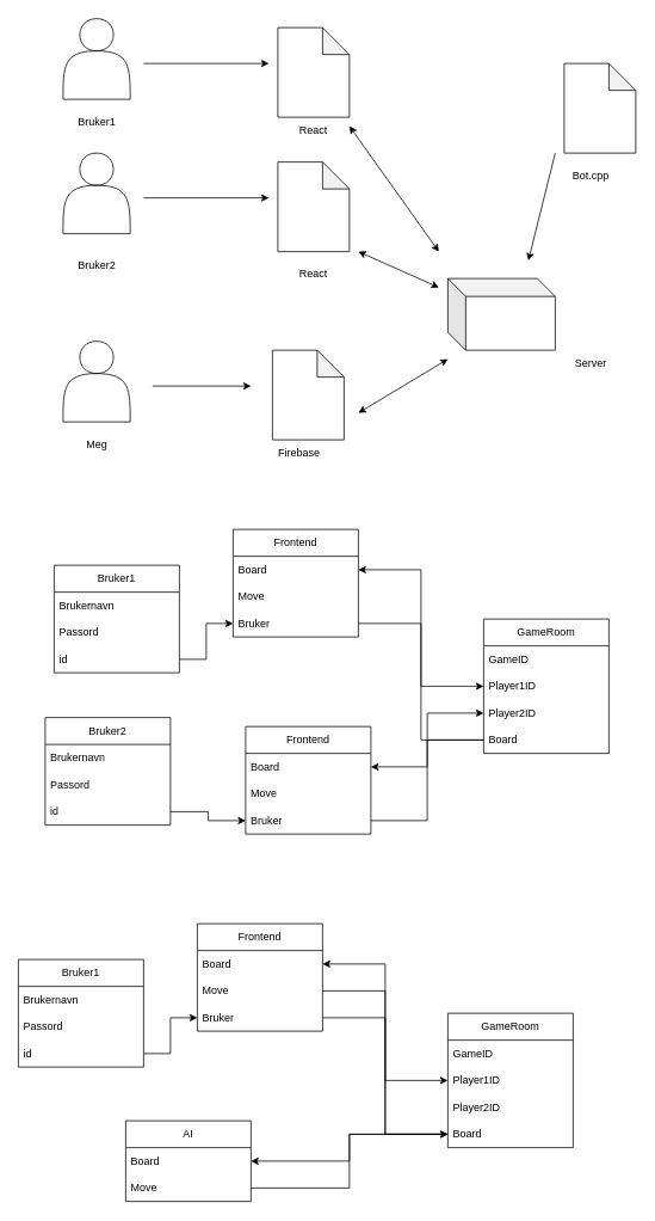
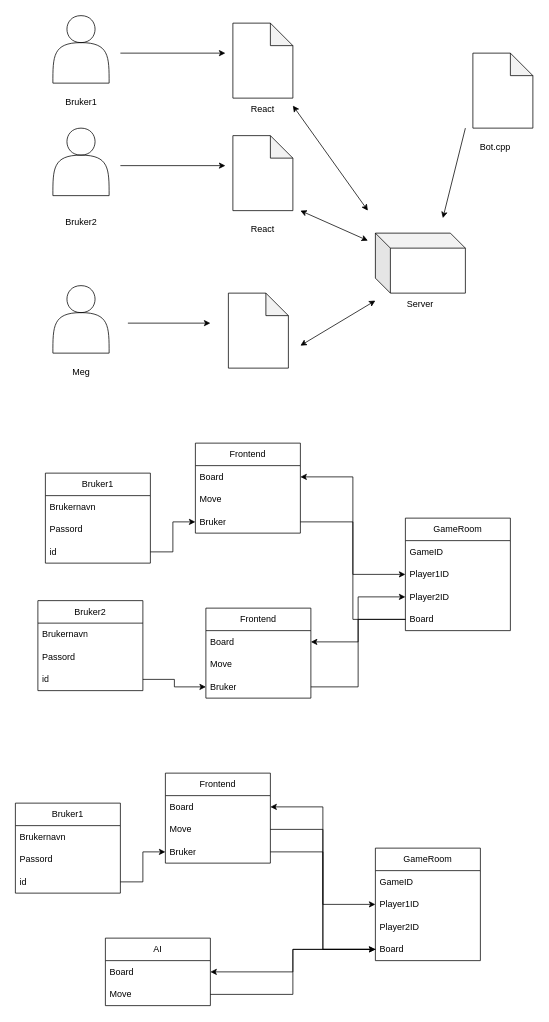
  <mxCell id="0" />
  <mxCell id="1" parent="0" />
  <mxCell id="2" value="" style="endArrow=classic;html=1;rounded=0;" edge="1" parent="1"><mxGeometry width="50" height="50" relative="1" as="geometry"><mxPoint x="160" y="220" as="sourcePoint" /><mxPoint x="300" y="220" as="targetPoint" /></mxGeometry></mxCell>
  <mxCell id="3" value="" style="shape=cube;whiteSpace=wrap;html=1;boundedLbl=1;backgroundOutline=1;darkOpacity=0.05;darkOpacity2=0.1;" vertex="1" parent="1"><mxGeometry x="500" y="310" width="120" height="80" as="geometry" /></mxCell>
  <mxCell id="4" value="" style="shape=note;whiteSpace=wrap;html=1;backgroundOutline=1;darkOpacity=0.05;" vertex="1" parent="1"><mxGeometry x="310" y="180" width="80" height="100" as="geometry" /></mxCell>
  <mxCell id="5" value="" style="shape=actor;whiteSpace=wrap;html=1;" vertex="1" parent="1"><mxGeometry x="70" y="380" width="75" height="90" as="geometry" /></mxCell>
  <mxCell id="6" value="" style="shape=actor;whiteSpace=wrap;html=1;" vertex="1" parent="1"><mxGeometry x="70" y="170" width="75" height="90" as="geometry" /></mxCell>
  <mxCell id="7" value="" style="shape=note;whiteSpace=wrap;html=1;backgroundOutline=1;darkOpacity=0.05;" vertex="1" parent="1"><mxGeometry x="304" y="390" width="80" height="100" as="geometry" /></mxCell>
  <mxCell id="8" value="" style="endArrow=classic;html=1;rounded=0;" edge="1" parent="1"><mxGeometry width="50" height="50" relative="1" as="geometry"><mxPoint x="170" y="430" as="sourcePoint" /><mxPoint x="280" y="430" as="targetPoint" /></mxGeometry></mxCell>
  <mxCell id="9" value="Bruker2" style="text;html=1;align=center;verticalAlign=middle;whiteSpace=wrap;rounded=0;" vertex="1" parent="1"><mxGeometry x="77.5" y="280" width="60" height="30" as="geometry" /></mxCell>
  <mxCell id="10" value="Meg" style="text;html=1;align=center;verticalAlign=middle;whiteSpace=wrap;rounded=0;" vertex="1" parent="1"><mxGeometry x="77.5" y="480" width="60" height="30" as="geometry" /></mxCell>
  <mxCell id="11" value="React" style="text;html=1;align=center;verticalAlign=middle;whiteSpace=wrap;rounded=0;" vertex="1" parent="1"><mxGeometry x="320" y="290" width="60" height="30" as="geometry" /></mxCell>
  <mxCell id="12" value="" style="shape=note;whiteSpace=wrap;html=1;backgroundOutline=1;darkOpacity=0.05;" vertex="1" parent="1"><mxGeometry x="630" y="70" width="80" height="100" as="geometry" /></mxCell>
  <mxCell id="13" value="Bot.cpp" style="text;html=1;align=center;verticalAlign=middle;whiteSpace=wrap;rounded=0;" vertex="1" parent="1"><mxGeometry x="630" y="180" width="60" height="30" as="geometry" /></mxCell>
  <mxCell id="14" value="" style="endArrow=classic;html=1;rounded=0;" edge="1" parent="1"><mxGeometry width="50" height="50" relative="1" as="geometry"><mxPoint x="160" y="70" as="sourcePoint" /><mxPoint x="300" y="70" as="targetPoint" /></mxGeometry></mxCell>
  <mxCell id="15" value="" style="shape=note;whiteSpace=wrap;html=1;backgroundOutline=1;darkOpacity=0.05;" vertex="1" parent="1"><mxGeometry x="310" y="30" width="80" height="100" as="geometry" /></mxCell>
  <mxCell id="16" value="" style="shape=actor;whiteSpace=wrap;html=1;" vertex="1" parent="1"><mxGeometry x="70" y="20" width="75" height="90" as="geometry" /></mxCell>
  <mxCell id="17" value="Bruker1" style="text;html=1;align=center;verticalAlign=middle;whiteSpace=wrap;rounded=0;" vertex="1" parent="1"><mxGeometry x="77.5" y="120" width="60" height="30" as="geometry" /></mxCell>
  <mxCell id="18" value="React" style="text;html=1;align=center;verticalAlign=middle;whiteSpace=wrap;rounded=0;" vertex="1" parent="1"><mxGeometry x="320" y="130" width="60" height="30" as="geometry" /></mxCell>
- <mxCell id="19" value="Firebase" style="text;html=1;align=center;verticalAlign=middle;whiteSpace=wrap;rounded=0;" vertex="1" parent="1"><mxGeometry x="304" y="490" width="60" height="30" as="geometry" /></mxCell>
  <mxCell id="20" value="" style="endArrow=classic;html=1;rounded=0;" edge="1" parent="1"><mxGeometry width="50" height="50" relative="1" as="geometry"><mxPoint x="620" y="170" as="sourcePoint" /><mxPoint x="590" y="290" as="targetPoint" /></mxGeometry></mxCell>
- <mxCell id="21" value="Server" style="text;html=1;align=center;verticalAlign=middle;whiteSpace=wrap;rounded=0;" vertex="1" parent="1"><mxGeometry x="630" y="390" width="60" height="30" as="geometry" /></mxCell>
+ <mxCell id="21" value="Server" style="text;html=1;align=center;verticalAlign=middle;whiteSpace=wrap;rounded=0;" vertex="1" parent="1"><mxGeometry x="530" y="390" width="60" height="30" as="geometry" /></mxCell>
  <mxCell id="22" value="" style="endArrow=classic;startArrow=classic;html=1;rounded=0;" edge="1" parent="1"><mxGeometry width="50" height="50" relative="1" as="geometry"><mxPoint x="390" y="140" as="sourcePoint" /><mxPoint x="490" y="280" as="targetPoint" /></mxGeometry></mxCell>
  <mxCell id="23" value="" style="endArrow=classic;startArrow=classic;html=1;rounded=0;" edge="1" parent="1"><mxGeometry width="50" height="50" relative="1" as="geometry"><mxPoint x="400" y="280" as="sourcePoint" /><mxPoint x="490" y="320" as="targetPoint" /></mxGeometry></mxCell>
  <mxCell id="24" value="" style="endArrow=classic;startArrow=classic;html=1;rounded=0;" edge="1" parent="1"><mxGeometry width="50" height="50" relative="1" as="geometry"><mxPoint x="400" y="460" as="sourcePoint" /><mxPoint x="500" y="400" as="targetPoint" /></mxGeometry></mxCell>
  <mxCell id="25" value="Bruker1" style="swimlane;fontStyle=0;childLayout=stackLayout;horizontal=1;startSize=30;horizontalStack=0;resizeParent=1;resizeParentMax=0;resizeLast=0;collapsible=1;marginBottom=0;whiteSpace=wrap;html=1;" vertex="1" parent="1"><mxGeometry x="60" y="630" width="140" height="120" as="geometry" /></mxCell>
  <mxCell id="26" value="Brukernavn" style="text;strokeColor=none;fillColor=none;align=left;verticalAlign=middle;spacingLeft=4;spacingRight=4;overflow=hidden;points=[[0,0.5],[1,0.5]];portConstraint=eastwest;rotatable=0;whiteSpace=wrap;html=1;" vertex="1" parent="25"><mxGeometry y="30" width="140" height="30" as="geometry" /></mxCell>
  <mxCell id="27" value="Passord" style="text;strokeColor=none;fillColor=none;align=left;verticalAlign=middle;spacingLeft=4;spacingRight=4;overflow=hidden;points=[[0,0.5],[1,0.5]];portConstraint=eastwest;rotatable=0;whiteSpace=wrap;html=1;" vertex="1" parent="25"><mxGeometry y="60" width="140" height="30" as="geometry" /></mxCell>
  <mxCell id="28" value="id" style="text;strokeColor=none;fillColor=none;align=left;verticalAlign=middle;spacingLeft=4;spacingRight=4;overflow=hidden;points=[[0,0.5],[1,0.5]];portConstraint=eastwest;rotatable=0;whiteSpace=wrap;html=1;" vertex="1" parent="25"><mxGeometry y="90" width="140" height="30" as="geometry" /></mxCell>
  <mxCell id="29" value="Bruker2" style="swimlane;fontStyle=0;childLayout=stackLayout;horizontal=1;startSize=30;horizontalStack=0;resizeParent=1;resizeParentMax=0;resizeLast=0;collapsible=1;marginBottom=0;whiteSpace=wrap;html=1;" vertex="1" parent="1"><mxGeometry x="50" y="800" width="140" height="120" as="geometry" /></mxCell>
  <mxCell id="30" value="Brukernavn" style="text;strokeColor=none;fillColor=none;align=left;verticalAlign=middle;spacingLeft=4;spacingRight=4;overflow=hidden;points=[[0,0.5],[1,0.5]];portConstraint=eastwest;rotatable=0;whiteSpace=wrap;html=1;" vertex="1" parent="29"><mxGeometry y="30" width="140" height="30" as="geometry" /></mxCell>
  <mxCell id="31" value="Passord" style="text;strokeColor=none;fillColor=none;align=left;verticalAlign=middle;spacingLeft=4;spacingRight=4;overflow=hidden;points=[[0,0.5],[1,0.5]];portConstraint=eastwest;rotatable=0;whiteSpace=wrap;html=1;" vertex="1" parent="29"><mxGeometry y="60" width="140" height="30" as="geometry" /></mxCell>
  <mxCell id="32" value="id" style="text;strokeColor=none;fillColor=none;align=left;verticalAlign=middle;spacingLeft=4;spacingRight=4;overflow=hidden;points=[[0,0.5],[1,0.5]];portConstraint=eastwest;rotatable=0;whiteSpace=wrap;html=1;" vertex="1" parent="29"><mxGeometry y="90" width="140" height="30" as="geometry" /></mxCell>
  <mxCell id="33" value="GameRoom" style="swimlane;fontStyle=0;childLayout=stackLayout;horizontal=1;startSize=30;horizontalStack=0;resizeParent=1;resizeParentMax=0;resizeLast=0;collapsible=1;marginBottom=0;whiteSpace=wrap;html=1;" vertex="1" parent="1"><mxGeometry x="540" y="690" width="140" height="150" as="geometry" /></mxCell>
  <mxCell id="34" value="GameID" style="text;strokeColor=none;fillColor=none;align=left;verticalAlign=middle;spacingLeft=4;spacingRight=4;overflow=hidden;points=[[0,0.5],[1,0.5]];portConstraint=eastwest;rotatable=0;whiteSpace=wrap;html=1;" vertex="1" parent="33"><mxGeometry y="30" width="140" height="30" as="geometry" /></mxCell>
  <mxCell id="35" value="Player1ID" style="text;strokeColor=none;fillColor=none;align=left;verticalAlign=middle;spacingLeft=4;spacingRight=4;overflow=hidden;points=[[0,0.5],[1,0.5]];portConstraint=eastwest;rotatable=0;whiteSpace=wrap;html=1;" vertex="1" parent="33"><mxGeometry y="60" width="140" height="30" as="geometry" /></mxCell>
  <mxCell id="36" value="Player2ID" style="text;strokeColor=none;fillColor=none;align=left;verticalAlign=middle;spacingLeft=4;spacingRight=4;overflow=hidden;points=[[0,0.5],[1,0.5]];portConstraint=eastwest;rotatable=0;whiteSpace=wrap;html=1;" vertex="1" parent="33"><mxGeometry y="90" width="140" height="30" as="geometry" /></mxCell>
  <mxCell id="37" value="Board" style="text;strokeColor=none;fillColor=none;align=left;verticalAlign=middle;spacingLeft=4;spacingRight=4;overflow=hidden;points=[[0,0.5],[1,0.5]];portConstraint=eastwest;rotatable=0;whiteSpace=wrap;html=1;" vertex="1" parent="33"><mxGeometry y="120" width="140" height="30" as="geometry" /></mxCell>
  <mxCell id="38" value="Frontend" style="swimlane;fontStyle=0;childLayout=stackLayout;horizontal=1;startSize=30;horizontalStack=0;resizeParent=1;resizeParentMax=0;resizeLast=0;collapsible=1;marginBottom=0;whiteSpace=wrap;html=1;" vertex="1" parent="1"><mxGeometry x="260" y="590" width="140" height="120" as="geometry" /></mxCell>
  <mxCell id="39" value="Board" style="text;strokeColor=none;fillColor=none;align=left;verticalAlign=middle;spacingLeft=4;spacingRight=4;overflow=hidden;points=[[0,0.5],[1,0.5]];portConstraint=eastwest;rotatable=0;whiteSpace=wrap;html=1;" vertex="1" parent="38"><mxGeometry y="30" width="140" height="30" as="geometry" /></mxCell>
  <mxCell id="40" value="Move" style="text;strokeColor=none;fillColor=none;align=left;verticalAlign=middle;spacingLeft=4;spacingRight=4;overflow=hidden;points=[[0,0.5],[1,0.5]];portConstraint=eastwest;rotatable=0;whiteSpace=wrap;html=1;" vertex="1" parent="38"><mxGeometry y="60" width="140" height="30" as="geometry" /></mxCell>
  <mxCell id="41" value="Bruker" style="text;strokeColor=none;fillColor=none;align=left;verticalAlign=middle;spacingLeft=4;spacingRight=4;overflow=hidden;points=[[0,0.5],[1,0.5]];portConstraint=eastwest;rotatable=0;whiteSpace=wrap;html=1;" vertex="1" parent="38"><mxGeometry y="90" width="140" height="30" as="geometry" /></mxCell>
  <mxCell id="42" style="edgeStyle=orthogonalEdgeStyle;rounded=0;orthogonalLoop=1;jettySize=auto;html=1;" edge="1" parent="1" source="28" target="41"><mxGeometry relative="1" as="geometry" /></mxCell>
  <mxCell id="43" style="edgeStyle=orthogonalEdgeStyle;rounded=0;orthogonalLoop=1;jettySize=auto;html=1;exitX=0;exitY=0.5;exitDx=0;exitDy=0;entryX=1;entryY=0.5;entryDx=0;entryDy=0;" edge="1" parent="1" source="37" target="39"><mxGeometry relative="1" as="geometry" /></mxCell>
  <mxCell id="44" value="Frontend" style="swimlane;fontStyle=0;childLayout=stackLayout;horizontal=1;startSize=30;horizontalStack=0;resizeParent=1;resizeParentMax=0;resizeLast=0;collapsible=1;marginBottom=0;whiteSpace=wrap;html=1;" vertex="1" parent="1"><mxGeometry x="274" y="810" width="140" height="120" as="geometry" /></mxCell>
  <mxCell id="45" value="Board" style="text;strokeColor=none;fillColor=none;align=left;verticalAlign=middle;spacingLeft=4;spacingRight=4;overflow=hidden;points=[[0,0.5],[1,0.5]];portConstraint=eastwest;rotatable=0;whiteSpace=wrap;html=1;" vertex="1" parent="44"><mxGeometry y="30" width="140" height="30" as="geometry" /></mxCell>
  <mxCell id="46" value="Move" style="text;strokeColor=none;fillColor=none;align=left;verticalAlign=middle;spacingLeft=4;spacingRight=4;overflow=hidden;points=[[0,0.5],[1,0.5]];portConstraint=eastwest;rotatable=0;whiteSpace=wrap;html=1;" vertex="1" parent="44"><mxGeometry y="60" width="140" height="30" as="geometry" /></mxCell>
  <mxCell id="47" value="Bruker" style="text;strokeColor=none;fillColor=none;align=left;verticalAlign=middle;spacingLeft=4;spacingRight=4;overflow=hidden;points=[[0,0.5],[1,0.5]];portConstraint=eastwest;rotatable=0;whiteSpace=wrap;html=1;" vertex="1" parent="44"><mxGeometry y="90" width="140" height="30" as="geometry" /></mxCell>
  <mxCell id="48" style="edgeStyle=orthogonalEdgeStyle;rounded=0;orthogonalLoop=1;jettySize=auto;html=1;exitX=1;exitY=0.5;exitDx=0;exitDy=0;entryX=0;entryY=0.5;entryDx=0;entryDy=0;" edge="1" parent="1" source="32" target="47"><mxGeometry relative="1" as="geometry" /></mxCell>
  <mxCell id="49" style="edgeStyle=orthogonalEdgeStyle;rounded=0;orthogonalLoop=1;jettySize=auto;html=1;exitX=1;exitY=0.5;exitDx=0;exitDy=0;entryX=0;entryY=0.5;entryDx=0;entryDy=0;" edge="1" parent="1" source="41" target="35"><mxGeometry relative="1" as="geometry" /></mxCell>
  <mxCell id="50" style="edgeStyle=orthogonalEdgeStyle;rounded=0;orthogonalLoop=1;jettySize=auto;html=1;exitX=1;exitY=0.5;exitDx=0;exitDy=0;" edge="1" parent="1" source="47" target="36"><mxGeometry relative="1" as="geometry" /></mxCell>
  <mxCell id="51" value="Bruker1" style="swimlane;fontStyle=0;childLayout=stackLayout;horizontal=1;startSize=30;horizontalStack=0;resizeParent=1;resizeParentMax=0;resizeLast=0;collapsible=1;marginBottom=0;whiteSpace=wrap;html=1;" vertex="1" parent="1"><mxGeometry x="20" y="1070" width="140" height="120" as="geometry" /></mxCell>
  <mxCell id="52" value="Brukernavn" style="text;strokeColor=none;fillColor=none;align=left;verticalAlign=middle;spacingLeft=4;spacingRight=4;overflow=hidden;points=[[0,0.5],[1,0.5]];portConstraint=eastwest;rotatable=0;whiteSpace=wrap;html=1;" vertex="1" parent="51"><mxGeometry y="30" width="140" height="30" as="geometry" /></mxCell>
  <mxCell id="53" value="Passord" style="text;strokeColor=none;fillColor=none;align=left;verticalAlign=middle;spacingLeft=4;spacingRight=4;overflow=hidden;points=[[0,0.5],[1,0.5]];portConstraint=eastwest;rotatable=0;whiteSpace=wrap;html=1;" vertex="1" parent="51"><mxGeometry y="60" width="140" height="30" as="geometry" /></mxCell>
  <mxCell id="54" value="id" style="text;strokeColor=none;fillColor=none;align=left;verticalAlign=middle;spacingLeft=4;spacingRight=4;overflow=hidden;points=[[0,0.5],[1,0.5]];portConstraint=eastwest;rotatable=0;whiteSpace=wrap;html=1;" vertex="1" parent="51"><mxGeometry y="90" width="140" height="30" as="geometry" /></mxCell>
  <mxCell id="55" value="GameRoom" style="swimlane;fontStyle=0;childLayout=stackLayout;horizontal=1;startSize=30;horizontalStack=0;resizeParent=1;resizeParentMax=0;resizeLast=0;collapsible=1;marginBottom=0;whiteSpace=wrap;html=1;" vertex="1" parent="1"><mxGeometry x="500" y="1130" width="140" height="150" as="geometry" /></mxCell>
  <mxCell id="56" value="GameID" style="text;strokeColor=none;fillColor=none;align=left;verticalAlign=middle;spacingLeft=4;spacingRight=4;overflow=hidden;points=[[0,0.5],[1,0.5]];portConstraint=eastwest;rotatable=0;whiteSpace=wrap;html=1;" vertex="1" parent="55"><mxGeometry y="30" width="140" height="30" as="geometry" /></mxCell>
  <mxCell id="57" value="Player1ID" style="text;strokeColor=none;fillColor=none;align=left;verticalAlign=middle;spacingLeft=4;spacingRight=4;overflow=hidden;points=[[0,0.5],[1,0.5]];portConstraint=eastwest;rotatable=0;whiteSpace=wrap;html=1;" vertex="1" parent="55"><mxGeometry y="60" width="140" height="30" as="geometry" /></mxCell>
  <mxCell id="58" value="Player2ID" style="text;strokeColor=none;fillColor=none;align=left;verticalAlign=middle;spacingLeft=4;spacingRight=4;overflow=hidden;points=[[0,0.5],[1,0.5]];portConstraint=eastwest;rotatable=0;whiteSpace=wrap;html=1;" vertex="1" parent="55"><mxGeometry y="90" width="140" height="30" as="geometry" /></mxCell>
  <mxCell id="59" value="Board" style="text;strokeColor=none;fillColor=none;align=left;verticalAlign=middle;spacingLeft=4;spacingRight=4;overflow=hidden;points=[[0,0.5],[1,0.5]];portConstraint=eastwest;rotatable=0;whiteSpace=wrap;html=1;" vertex="1" parent="55"><mxGeometry y="120" width="140" height="30" as="geometry" /></mxCell>
  <mxCell id="60" value="Frontend" style="swimlane;fontStyle=0;childLayout=stackLayout;horizontal=1;startSize=30;horizontalStack=0;resizeParent=1;resizeParentMax=0;resizeLast=0;collapsible=1;marginBottom=0;whiteSpace=wrap;html=1;" vertex="1" parent="1"><mxGeometry x="220" y="1030" width="140" height="120" as="geometry" /></mxCell>
  <mxCell id="61" value="Board" style="text;strokeColor=none;fillColor=none;align=left;verticalAlign=middle;spacingLeft=4;spacingRight=4;overflow=hidden;points=[[0,0.5],[1,0.5]];portConstraint=eastwest;rotatable=0;whiteSpace=wrap;html=1;" vertex="1" parent="60"><mxGeometry y="30" width="140" height="30" as="geometry" /></mxCell>
  <mxCell id="62" value="Move" style="text;strokeColor=none;fillColor=none;align=left;verticalAlign=middle;spacingLeft=4;spacingRight=4;overflow=hidden;points=[[0,0.5],[1,0.5]];portConstraint=eastwest;rotatable=0;whiteSpace=wrap;html=1;" vertex="1" parent="60"><mxGeometry y="60" width="140" height="30" as="geometry" /></mxCell>
  <mxCell id="63" value="Bruker" style="text;strokeColor=none;fillColor=none;align=left;verticalAlign=middle;spacingLeft=4;spacingRight=4;overflow=hidden;points=[[0,0.5],[1,0.5]];portConstraint=eastwest;rotatable=0;whiteSpace=wrap;html=1;" vertex="1" parent="60"><mxGeometry y="90" width="140" height="30" as="geometry" /></mxCell>
  <mxCell id="64" style="edgeStyle=orthogonalEdgeStyle;rounded=0;orthogonalLoop=1;jettySize=auto;html=1;" edge="1" parent="1" source="54" target="63"><mxGeometry relative="1" as="geometry" /></mxCell>
  <mxCell id="65" style="edgeStyle=orthogonalEdgeStyle;rounded=0;orthogonalLoop=1;jettySize=auto;html=1;exitX=0;exitY=0.5;exitDx=0;exitDy=0;entryX=1;entryY=0.5;entryDx=0;entryDy=0;" edge="1" parent="1" source="59" target="61"><mxGeometry relative="1" as="geometry" /></mxCell>
  <mxCell id="66" style="edgeStyle=orthogonalEdgeStyle;rounded=0;orthogonalLoop=1;jettySize=auto;html=1;exitX=1;exitY=0.5;exitDx=0;exitDy=0;entryX=0;entryY=0.5;entryDx=0;entryDy=0;" edge="1" parent="1" source="63" target="57"><mxGeometry relative="1" as="geometry" /></mxCell>
  <mxCell id="67" value="AI" style="swimlane;fontStyle=0;childLayout=stackLayout;horizontal=1;startSize=30;horizontalStack=0;resizeParent=1;resizeParentMax=0;resizeLast=0;collapsible=1;marginBottom=0;whiteSpace=wrap;html=1;" vertex="1" parent="1"><mxGeometry x="140" y="1250" width="140" height="90" as="geometry" /></mxCell>
  <mxCell id="68" value="Board" style="text;strokeColor=none;fillColor=none;align=left;verticalAlign=middle;spacingLeft=4;spacingRight=4;overflow=hidden;points=[[0,0.5],[1,0.5]];portConstraint=eastwest;rotatable=0;whiteSpace=wrap;html=1;" vertex="1" parent="67"><mxGeometry y="30" width="140" height="30" as="geometry" /></mxCell>
  <mxCell id="69" value="Move" style="text;strokeColor=none;fillColor=none;align=left;verticalAlign=middle;spacingLeft=4;spacingRight=4;overflow=hidden;points=[[0,0.5],[1,0.5]];portConstraint=eastwest;rotatable=0;whiteSpace=wrap;html=1;" vertex="1" parent="67"><mxGeometry y="60" width="140" height="30" as="geometry" /></mxCell>
  <mxCell id="70" style="edgeStyle=orthogonalEdgeStyle;rounded=0;orthogonalLoop=1;jettySize=auto;html=1;exitX=0;exitY=0.5;exitDx=0;exitDy=0;entryX=1;entryY=0.5;entryDx=0;entryDy=0;" edge="1" parent="1" source="59" target="68"><mxGeometry relative="1" as="geometry" /></mxCell>
  <mxCell id="71" style="edgeStyle=orthogonalEdgeStyle;rounded=0;orthogonalLoop=1;jettySize=auto;html=1;exitX=1;exitY=0.5;exitDx=0;exitDy=0;" edge="1" parent="1" source="69" target="59"><mxGeometry relative="1" as="geometry" /></mxCell>
  <mxCell id="72" style="edgeStyle=orthogonalEdgeStyle;rounded=0;orthogonalLoop=1;jettySize=auto;html=1;exitX=1;exitY=0.5;exitDx=0;exitDy=0;" edge="1" parent="1" source="62" target="59"><mxGeometry relative="1" as="geometry" /></mxCell>
  <mxCell id="73" style="edgeStyle=orthogonalEdgeStyle;rounded=0;orthogonalLoop=1;jettySize=auto;html=1;exitX=0;exitY=0.5;exitDx=0;exitDy=0;entryX=1;entryY=0.5;entryDx=0;entryDy=0;" edge="1" parent="1" source="37" target="45"><mxGeometry relative="1" as="geometry" /></mxCell>
